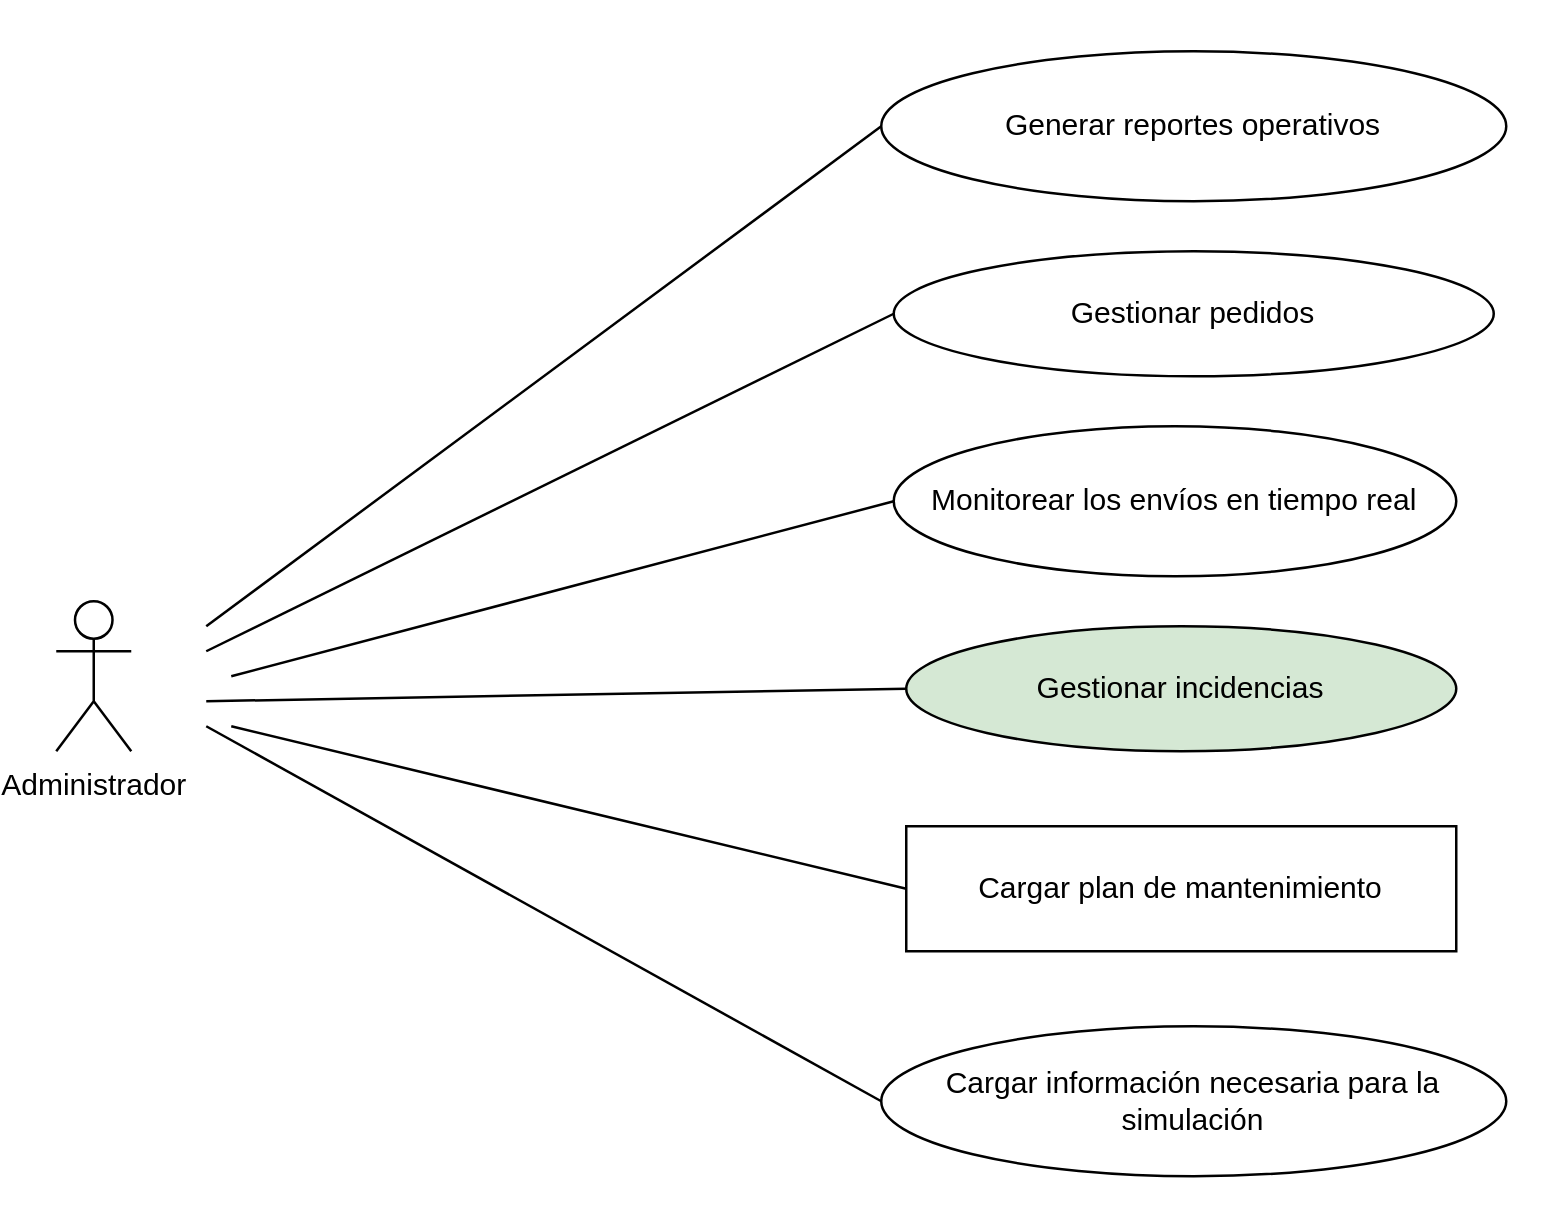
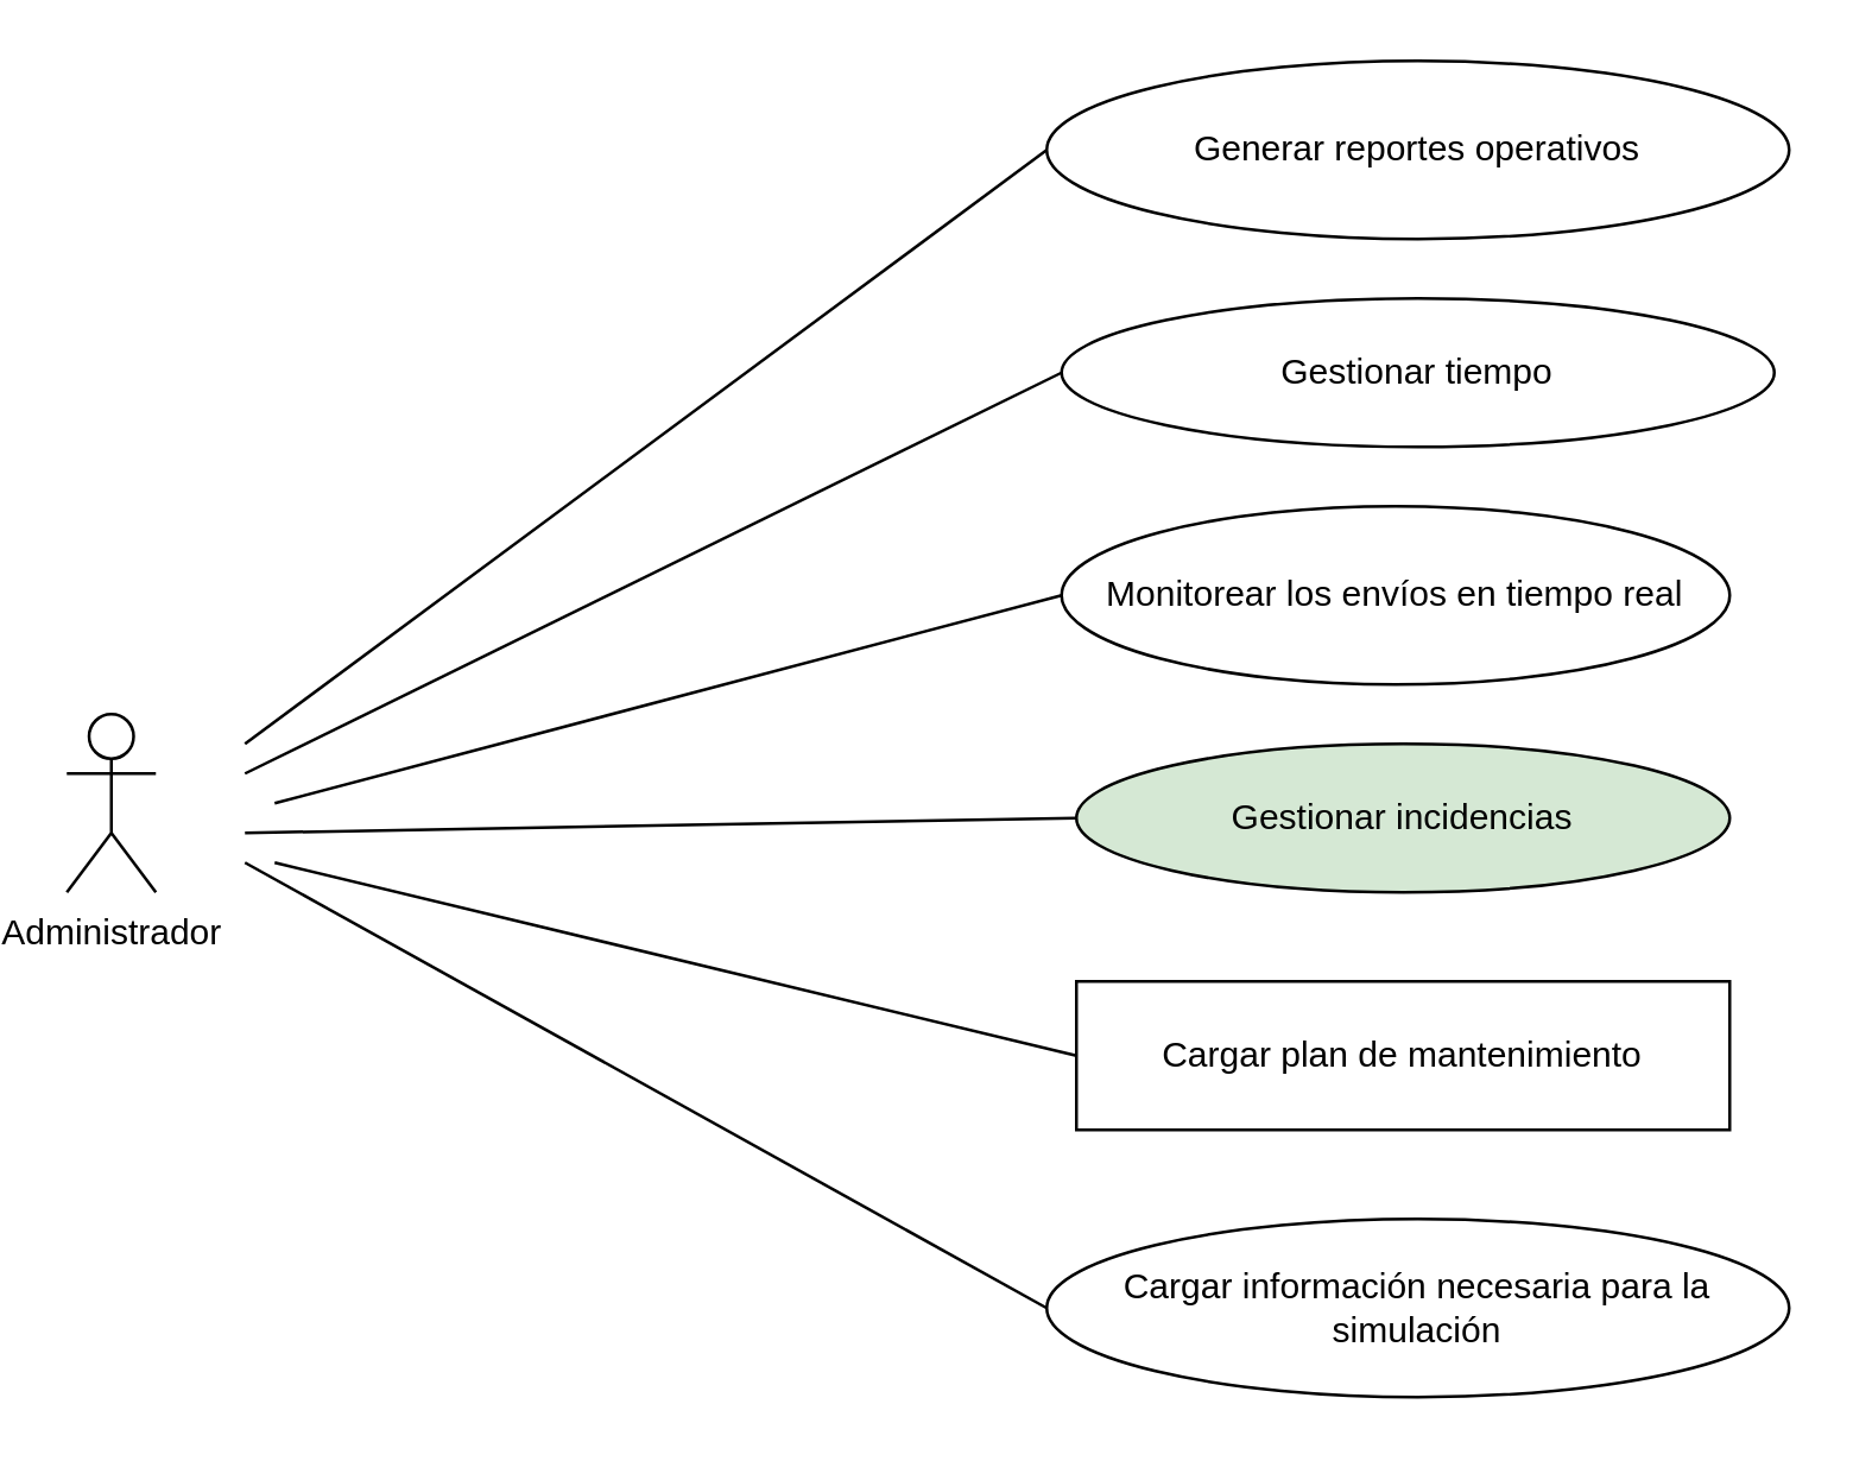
  <mxCell id="0" />
  <mxCell id="1" parent="0" />
  <mxCell id="2" value="Administrador" style="shape=umlActor;verticalLabelPosition=bottom;verticalAlign=top;html=1;outlineConnect=0;" vertex="1" parent="1"><mxGeometry x="20" y="240" width="30" height="60" as="geometry" /></mxCell>
- <mxCell id="3" value="Gestionar pedidos" style="ellipse;whiteSpace=wrap;html=1;" vertex="1" parent="1"><mxGeometry x="355" y="100" width="240" height="50" as="geometry" /></mxCell>
+ <mxCell id="3" value="Gestionar tiempo" style="ellipse;whiteSpace=wrap;html=1;" vertex="1" parent="1"><mxGeometry x="355" y="100" width="240" height="50" as="geometry" /></mxCell>
  <mxCell id="4" value="Monitorear los envíos en tiempo real" style="ellipse;whiteSpace=wrap;html=1;" vertex="1" parent="1"><mxGeometry x="355" y="170" width="225" height="60" as="geometry" /></mxCell>
  <mxCell id="5" value="Gestionar incidencias" style="ellipse;whiteSpace=wrap;html=1;fillColor=#d5e8d4;" vertex="1" parent="1"><mxGeometry x="360" y="250" width="220" height="50" as="geometry" /></mxCell>
  <mxCell id="6" value="Cargar plan de mantenimiento" style="whiteSpace=wrap;html=1;rounded=0;" vertex="1" parent="1"><mxGeometry x="360" y="330" width="220" height="50" as="geometry" /></mxCell>
  <mxCell id="7" value="Cargar información necesaria para la simulación" style="ellipse;whiteSpace=wrap;html=1;" vertex="1" parent="1"><mxGeometry x="350" y="410" width="250" height="60" as="geometry" /></mxCell>
  <mxCell id="8" value="Generar reportes operativos" style="ellipse;whiteSpace=wrap;html=1;" vertex="1" parent="1"><mxGeometry x="350" y="20" width="250" height="60" as="geometry" /></mxCell>
  <mxCell id="9" value="" style="endArrow=none;html=1;rounded=0;entryX=0;entryY=0.5;entryDx=0;entryDy=0;" edge="1" parent="1" target="8"><mxGeometry width="50" height="50" relative="1" as="geometry"><mxPoint x="80" y="250" as="sourcePoint" /><mxPoint x="310" y="90" as="targetPoint" /></mxGeometry></mxCell>
  <mxCell id="10" value="" style="endArrow=none;html=1;rounded=0;entryX=0;entryY=0.5;entryDx=0;entryDy=0;" edge="1" parent="1" target="3"><mxGeometry width="50" height="50" relative="1" as="geometry"><mxPoint x="80" y="260" as="sourcePoint" /><mxPoint x="360" y="60" as="targetPoint" /></mxGeometry></mxCell>
  <mxCell id="11" value="" style="endArrow=none;html=1;rounded=0;entryX=0;entryY=0.5;entryDx=0;entryDy=0;" edge="1" parent="1" target="4"><mxGeometry width="50" height="50" relative="1" as="geometry"><mxPoint x="90" y="270" as="sourcePoint" /><mxPoint x="365" y="135" as="targetPoint" /></mxGeometry></mxCell>
  <mxCell id="12" value="" style="endArrow=none;html=1;rounded=0;entryX=0;entryY=0.5;entryDx=0;entryDy=0;" edge="1" parent="1" target="5"><mxGeometry width="50" height="50" relative="1" as="geometry"><mxPoint x="80" y="280" as="sourcePoint" /><mxPoint x="375" y="145" as="targetPoint" /></mxGeometry></mxCell>
  <mxCell id="13" value="" style="endArrow=none;html=1;rounded=0;entryX=0;entryY=0.5;entryDx=0;entryDy=0;" edge="1" parent="1" target="6"><mxGeometry width="50" height="50" relative="1" as="geometry"><mxPoint x="90" y="290" as="sourcePoint" /><mxPoint x="385" y="155" as="targetPoint" /></mxGeometry></mxCell>
  <mxCell id="14" value="" style="endArrow=none;html=1;rounded=0;entryX=0;entryY=0.5;entryDx=0;entryDy=0;" edge="1" parent="1" target="7"><mxGeometry width="50" height="50" relative="1" as="geometry"><mxPoint x="80" y="290" as="sourcePoint" /><mxPoint x="340" y="440" as="targetPoint" /></mxGeometry></mxCell>
